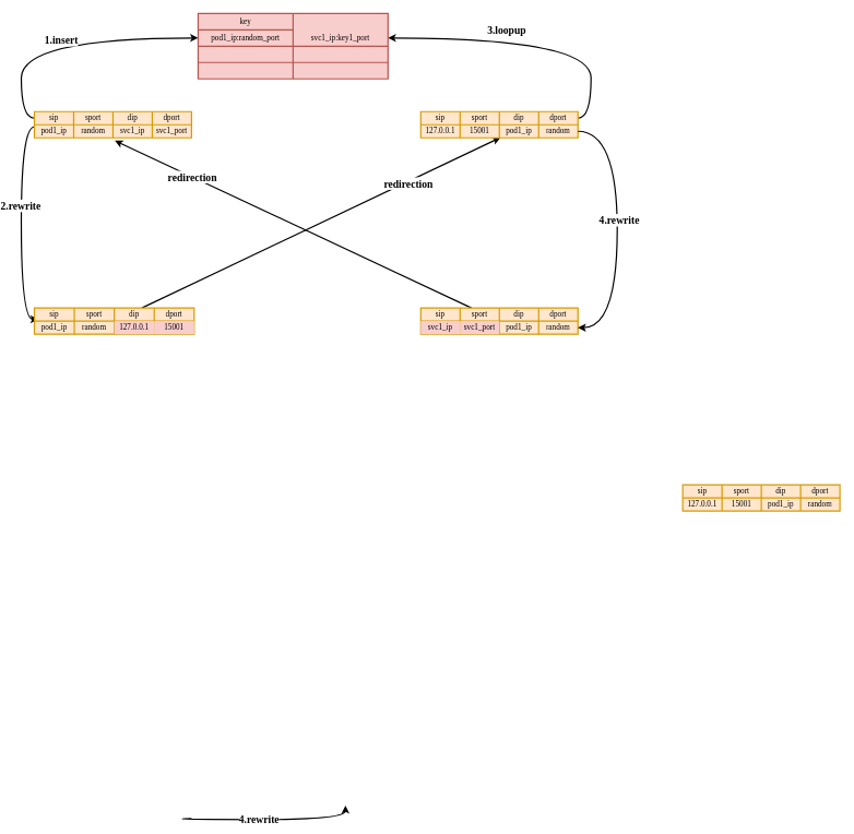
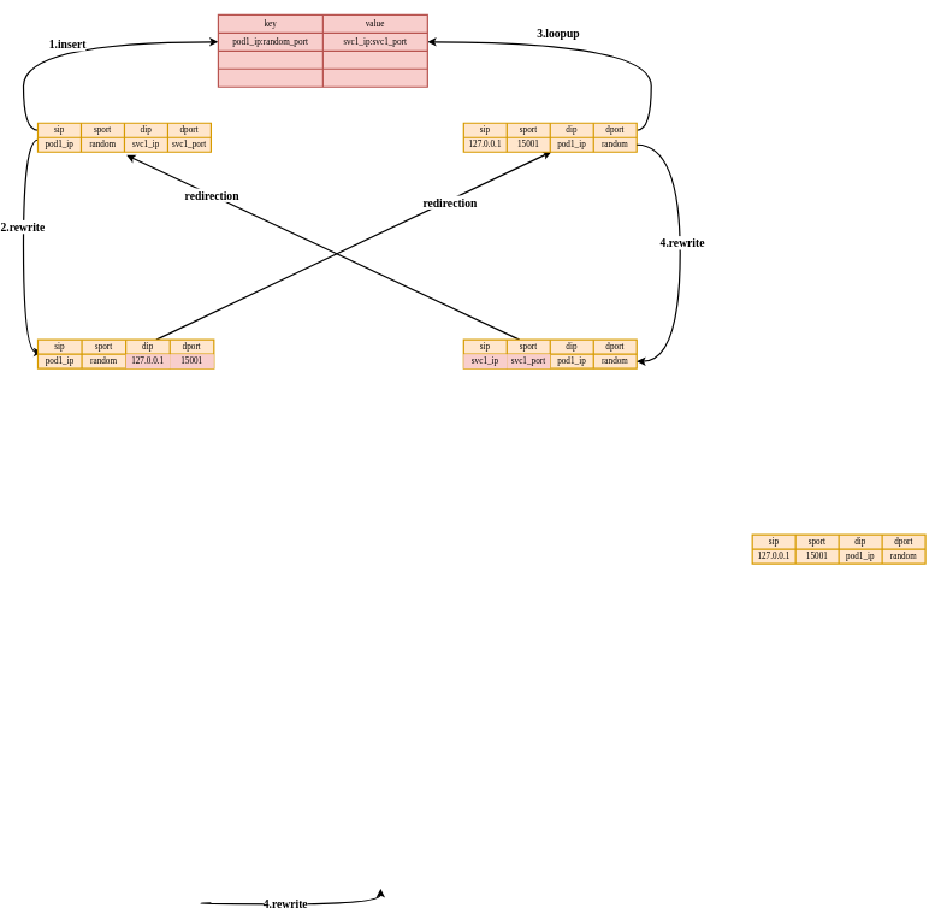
  <mxCell id="0" />
  <mxCell id="1" parent="0" />
  <mxCell id="2" style="edgeStyle=orthogonalEdgeStyle;curved=1;rounded=0;sketch=0;orthogonalLoop=1;jettySize=auto;html=1;entryX=0;entryY=0.5;entryDx=0;entryDy=0;strokeWidth=2;fontFamily=Comic Sans MS;fontSize=16;exitX=0;exitY=0.5;exitDx=0;exitDy=0;" edge="1" parent="1" source="7" target="61"><mxGeometry relative="1" as="geometry" /></mxCell>
  <mxCell id="3" value="&lt;b&gt;1.insert&lt;/b&gt;" style="edgeLabel;html=1;align=center;verticalAlign=middle;resizable=0;points=[];fontSize=16;fontFamily=Comic Sans MS;" vertex="1" connectable="0" parent="2"><mxGeometry x="-0.413" y="31" relative="1" as="geometry"><mxPoint x="91" y="-18.57" as="offset" /></mxGeometry></mxCell>
  <mxCell id="4" style="edgeStyle=orthogonalEdgeStyle;curved=1;rounded=0;sketch=0;orthogonalLoop=1;jettySize=auto;html=1;entryX=0.025;entryY=-0.133;entryDx=0;entryDy=0;entryPerimeter=0;strokeWidth=2;fontFamily=Comic Sans MS;fontSize=16;exitX=0;exitY=0.167;exitDx=0;exitDy=0;exitPerimeter=0;" edge="1" parent="1" source="12" target="25"><mxGeometry relative="1" as="geometry" /></mxCell>
  <mxCell id="5" value="&lt;b&gt;2.rewrite&lt;/b&gt;" style="edgeLabel;html=1;align=center;verticalAlign=middle;resizable=0;points=[];fontSize=16;fontFamily=Comic Sans MS;" vertex="1" connectable="0" parent="4"><mxGeometry x="-0.176" y="-2" relative="1" as="geometry"><mxPoint as="offset" /></mxGeometry></mxCell>
  <mxCell id="6" value="" style="shape=table;html=1;whiteSpace=wrap;startSize=0;container=1;collapsible=0;childLayout=tableLayout;shadow=0;fillColor=#ffe6cc;strokeColor=#d79b00;strokeWidth=2;fontFamily=Comic Sans MS;" vertex="1" parent="1"><mxGeometry x="20" y="170" width="240" height="40" as="geometry" /></mxCell>
  <mxCell id="7" value="" style="shape=partialRectangle;html=1;whiteSpace=wrap;collapsible=0;dropTarget=0;pointerEvents=0;fillColor=none;top=0;left=0;bottom=0;right=0;points=[[0,0.5],[1,0.5]];portConstraint=eastwest;fontFamily=Comic Sans MS;" vertex="1" parent="6"><mxGeometry width="240" height="20" as="geometry" /></mxCell>
  <mxCell id="8" value="sip" style="shape=partialRectangle;html=1;whiteSpace=wrap;connectable=0;overflow=hidden;fillColor=none;top=0;left=0;bottom=0;right=0;fontFamily=Comic Sans MS;" vertex="1" parent="7"><mxGeometry width="60" height="20" as="geometry" /></mxCell>
  <mxCell id="9" value="sport" style="shape=partialRectangle;html=1;whiteSpace=wrap;connectable=0;overflow=hidden;fillColor=none;top=0;left=0;bottom=0;right=0;fontFamily=Comic Sans MS;" vertex="1" parent="7"><mxGeometry x="60" width="60" height="20" as="geometry" /></mxCell>
  <mxCell id="10" value="dip" style="shape=partialRectangle;html=1;whiteSpace=wrap;connectable=0;overflow=hidden;fillColor=none;top=0;left=0;bottom=0;right=0;fontFamily=Comic Sans MS;" vertex="1" parent="7"><mxGeometry x="120" width="60" height="20" as="geometry" /></mxCell>
  <mxCell id="11" value="dport" style="shape=partialRectangle;html=1;whiteSpace=wrap;connectable=0;overflow=hidden;fillColor=none;top=0;left=0;bottom=0;right=0;fontFamily=Comic Sans MS;" vertex="1" parent="7"><mxGeometry x="180" width="60" height="20" as="geometry" /></mxCell>
  <mxCell id="12" value="" style="shape=partialRectangle;html=1;whiteSpace=wrap;collapsible=0;dropTarget=0;pointerEvents=0;fillColor=none;top=0;left=0;bottom=0;right=0;points=[[0,0.5],[1,0.5]];portConstraint=eastwest;fontFamily=Comic Sans MS;" vertex="1" parent="6"><mxGeometry y="20" width="240" height="20" as="geometry" /></mxCell>
  <mxCell id="13" value="pod1_ip" style="shape=partialRectangle;html=1;whiteSpace=wrap;connectable=0;overflow=hidden;fillColor=none;top=0;left=0;bottom=0;right=0;fontFamily=Comic Sans MS;" vertex="1" parent="12"><mxGeometry width="60" height="20" as="geometry" /></mxCell>
  <mxCell id="14" value="random" style="shape=partialRectangle;html=1;whiteSpace=wrap;connectable=0;overflow=hidden;fillColor=none;top=0;left=0;bottom=0;right=0;fontFamily=Comic Sans MS;" vertex="1" parent="12"><mxGeometry x="60" width="60" height="20" as="geometry" /></mxCell>
  <mxCell id="15" value="svc1_ip" style="shape=partialRectangle;html=1;whiteSpace=wrap;connectable=0;overflow=hidden;fillColor=none;top=0;left=0;bottom=0;right=0;fontFamily=Comic Sans MS;" vertex="1" parent="12"><mxGeometry x="120" width="60" height="20" as="geometry" /></mxCell>
  <mxCell id="16" value="svc1_port" style="shape=partialRectangle;html=1;whiteSpace=wrap;connectable=0;overflow=hidden;fillColor=none;top=0;left=0;bottom=0;right=0;fontFamily=Comic Sans MS;" vertex="1" parent="12"><mxGeometry x="180" width="60" height="20" as="geometry" /></mxCell>
  <mxCell id="17" style="rounded=0;sketch=0;orthogonalLoop=1;jettySize=auto;html=1;entryX=0.507;entryY=0.979;entryDx=0;entryDy=0;entryPerimeter=0;strokeWidth=2;fontFamily=Comic Sans MS;fontSize=16;" edge="1" parent="1" source="19" target="40"><mxGeometry relative="1" as="geometry" /></mxCell>
  <mxCell id="18" value="&lt;b&gt;redirection&lt;/b&gt;" style="edgeLabel;html=1;align=center;verticalAlign=middle;resizable=0;points=[];fontSize=16;fontFamily=Comic Sans MS;" vertex="1" connectable="0" parent="17"><mxGeometry x="-0.071" relative="1" as="geometry"><mxPoint x="151.79" y="-69.14" as="offset" /></mxGeometry></mxCell>
  <mxCell id="19" value="" style="shape=table;html=1;whiteSpace=wrap;startSize=0;container=1;collapsible=0;childLayout=tableLayout;shadow=0;fillColor=#ffe6cc;strokeColor=#d79b00;strokeWidth=2;fontFamily=Comic Sans MS;" vertex="1" parent="1"><mxGeometry x="20" y="470" width="244" height="40" as="geometry" /></mxCell>
  <mxCell id="20" value="" style="shape=partialRectangle;html=1;whiteSpace=wrap;collapsible=0;dropTarget=0;pointerEvents=0;fillColor=none;top=0;left=0;bottom=0;right=0;points=[[0,0.5],[1,0.5]];portConstraint=eastwest;fontFamily=Comic Sans MS;" vertex="1" parent="19"><mxGeometry width="244" height="20" as="geometry" /></mxCell>
  <mxCell id="21" value="sip" style="shape=partialRectangle;html=1;whiteSpace=wrap;connectable=0;overflow=hidden;fillColor=none;top=0;left=0;bottom=0;right=0;fontFamily=Comic Sans MS;" vertex="1" parent="20"><mxGeometry width="61" height="20" as="geometry" /></mxCell>
  <mxCell id="22" value="sport" style="shape=partialRectangle;html=1;whiteSpace=wrap;connectable=0;overflow=hidden;fillColor=none;top=0;left=0;bottom=0;right=0;fontFamily=Comic Sans MS;" vertex="1" parent="20"><mxGeometry x="61" width="61" height="20" as="geometry" /></mxCell>
  <mxCell id="23" value="dip" style="shape=partialRectangle;html=1;whiteSpace=wrap;connectable=0;overflow=hidden;fillColor=none;top=0;left=0;bottom=0;right=0;fontFamily=Comic Sans MS;" vertex="1" parent="20"><mxGeometry x="122" width="61" height="20" as="geometry" /></mxCell>
  <mxCell id="24" value="dport" style="shape=partialRectangle;html=1;whiteSpace=wrap;connectable=0;overflow=hidden;fillColor=none;top=0;left=0;bottom=0;right=0;fontFamily=Comic Sans MS;" vertex="1" parent="20"><mxGeometry x="183" width="61" height="20" as="geometry" /></mxCell>
  <mxCell id="25" value="" style="shape=partialRectangle;html=1;whiteSpace=wrap;collapsible=0;dropTarget=0;pointerEvents=0;fillColor=none;top=0;left=0;bottom=0;right=0;points=[[0,0.5],[1,0.5]];portConstraint=eastwest;fontFamily=Comic Sans MS;" vertex="1" parent="19"><mxGeometry y="20" width="244" height="20" as="geometry" /></mxCell>
  <mxCell id="26" value="pod1_ip" style="shape=partialRectangle;html=1;whiteSpace=wrap;connectable=0;overflow=hidden;fillColor=none;top=0;left=0;bottom=0;right=0;fontFamily=Comic Sans MS;" vertex="1" parent="25"><mxGeometry width="61" height="20" as="geometry" /></mxCell>
  <mxCell id="27" value="random" style="shape=partialRectangle;html=1;whiteSpace=wrap;connectable=0;overflow=hidden;fillColor=none;top=0;left=0;bottom=0;right=0;fontFamily=Comic Sans MS;" vertex="1" parent="25"><mxGeometry x="61" width="61" height="20" as="geometry" /></mxCell>
  <mxCell id="28" value="127.0.0.1" style="shape=partialRectangle;html=1;whiteSpace=wrap;connectable=0;overflow=hidden;fillColor=#f8cecc;top=0;left=0;bottom=0;right=0;strokeColor=#b85450;strokeWidth=2;fontFamily=Comic Sans MS;" vertex="1" parent="25"><mxGeometry x="122" width="61" height="20" as="geometry" /></mxCell>
  <mxCell id="29" value="15001" style="shape=partialRectangle;html=1;whiteSpace=wrap;connectable=0;overflow=hidden;fillColor=#f8cecc;top=0;left=0;bottom=0;right=0;perimeterSpacing=0;fontFamily=Comic Sans MS;" vertex="1" parent="25"><mxGeometry x="183" width="61" height="20" as="geometry" /></mxCell>
  <mxCell id="30" style="edgeStyle=orthogonalEdgeStyle;rounded=0;orthogonalLoop=1;jettySize=auto;html=1;curved=1;strokeWidth=2;sketch=0;" edge="1" parent="1"><mxGeometry relative="1" as="geometry"><Array as="points"><mxPoint x="246" y="1251.5" /><mxPoint x="495" y="1251.5" /></Array><mxPoint x="260" y="1250" as="sourcePoint" /><mxPoint x="495" y="1230" as="targetPoint" /></mxGeometry></mxCell>
  <mxCell id="31" value="&lt;b&gt;4.rewrite&lt;/b&gt;" style="edgeLabel;html=1;align=center;verticalAlign=middle;resizable=0;points=[];fontSize=16;fontFamily=Comic Sans MS;" vertex="1" connectable="0" parent="30"><mxGeometry x="-0.078" y="1" relative="1" as="geometry"><mxPoint as="offset" /></mxGeometry></mxCell>
  <mxCell id="32" style="edgeStyle=orthogonalEdgeStyle;curved=1;rounded=0;sketch=0;orthogonalLoop=1;jettySize=auto;html=1;entryX=1;entryY=0.5;entryDx=0;entryDy=0;strokeWidth=2;fontFamily=Comic Sans MS;fontSize=16;exitX=1;exitY=0.5;exitDx=0;exitDy=0;" edge="1" parent="1" source="35" target="61"><mxGeometry relative="1" as="geometry" /></mxCell>
  <mxCell id="33" value="&lt;b&gt;3.loopup&lt;/b&gt;" style="edgeLabel;html=1;align=center;verticalAlign=middle;resizable=0;points=[];fontSize=16;fontFamily=Comic Sans MS;" vertex="1" connectable="0" parent="32"><mxGeometry x="-0.377" y="-22" relative="1" as="geometry"><mxPoint x="-152" y="-13.57" as="offset" /></mxGeometry></mxCell>
  <mxCell id="34" value="" style="shape=table;html=1;whiteSpace=wrap;startSize=0;container=1;collapsible=0;childLayout=tableLayout;shadow=0;fillColor=#ffe6cc;strokeColor=#d79b00;strokeWidth=2;rounded=0;sketch=0;fontFamily=Comic Sans MS;" vertex="1" parent="1"><mxGeometry x="610" y="170" width="240" height="40" as="geometry" /></mxCell>
  <mxCell id="35" value="" style="shape=partialRectangle;html=1;whiteSpace=wrap;collapsible=0;dropTarget=0;pointerEvents=0;fillColor=none;top=0;left=0;bottom=0;right=0;points=[[0,0.5],[1,0.5]];portConstraint=eastwest;fontFamily=Comic Sans MS;" vertex="1" parent="34"><mxGeometry width="240" height="20" as="geometry" /></mxCell>
  <mxCell id="36" value="sip" style="shape=partialRectangle;html=1;whiteSpace=wrap;connectable=0;overflow=hidden;fillColor=none;top=0;left=0;bottom=0;right=0;fontFamily=Comic Sans MS;" vertex="1" parent="35"><mxGeometry width="60" height="20" as="geometry" /></mxCell>
  <mxCell id="37" value="sport" style="shape=partialRectangle;html=1;whiteSpace=wrap;connectable=0;overflow=hidden;fillColor=none;top=0;left=0;bottom=0;right=0;fontFamily=Comic Sans MS;" vertex="1" parent="35"><mxGeometry x="60" width="60" height="20" as="geometry" /></mxCell>
  <mxCell id="38" value="dip" style="shape=partialRectangle;html=1;whiteSpace=wrap;connectable=0;overflow=hidden;fillColor=none;top=0;left=0;bottom=0;right=0;fontFamily=Comic Sans MS;" vertex="1" parent="35"><mxGeometry x="120" width="60" height="20" as="geometry" /></mxCell>
  <mxCell id="39" value="dport" style="shape=partialRectangle;html=1;whiteSpace=wrap;connectable=0;overflow=hidden;fillColor=none;top=0;left=0;bottom=0;right=0;fontFamily=Comic Sans MS;" vertex="1" parent="35"><mxGeometry x="180" width="60" height="20" as="geometry" /></mxCell>
  <mxCell id="40" value="" style="shape=partialRectangle;html=1;whiteSpace=wrap;collapsible=0;dropTarget=0;pointerEvents=0;fillColor=none;top=0;left=0;bottom=0;right=0;points=[[0,0.5],[1,0.5]];portConstraint=eastwest;fontFamily=Comic Sans MS;" vertex="1" parent="34"><mxGeometry y="20" width="240" height="20" as="geometry" /></mxCell>
  <mxCell id="41" value="127.0.0.1" style="shape=partialRectangle;html=1;whiteSpace=wrap;connectable=0;overflow=hidden;fillColor=none;top=0;left=0;bottom=0;right=0;fontFamily=Comic Sans MS;" vertex="1" parent="40"><mxGeometry width="60" height="20" as="geometry" /></mxCell>
  <mxCell id="42" value="15001" style="shape=partialRectangle;html=1;whiteSpace=wrap;connectable=0;overflow=hidden;fillColor=none;top=0;left=0;bottom=0;right=0;fontFamily=Comic Sans MS;" vertex="1" parent="40"><mxGeometry x="60" width="60" height="20" as="geometry" /></mxCell>
  <mxCell id="43" value="pod1_ip" style="shape=partialRectangle;html=1;whiteSpace=wrap;connectable=0;overflow=hidden;fillColor=none;top=0;left=0;bottom=0;right=0;fontFamily=Comic Sans MS;" vertex="1" parent="40"><mxGeometry x="120" width="60" height="20" as="geometry" /></mxCell>
  <mxCell id="44" value="random" style="shape=partialRectangle;html=1;whiteSpace=wrap;connectable=0;overflow=hidden;fillColor=none;top=0;left=0;bottom=0;right=0;fontFamily=Comic Sans MS;" vertex="1" parent="40"><mxGeometry x="180" width="60" height="20" as="geometry" /></mxCell>
  <mxCell id="45" style="edgeStyle=none;rounded=0;sketch=0;orthogonalLoop=1;jettySize=auto;html=1;entryX=0.512;entryY=1.217;entryDx=0;entryDy=0;entryPerimeter=0;strokeWidth=2;fontFamily=Comic Sans MS;fontSize=16;" edge="1" parent="1" source="46" target="12"><mxGeometry relative="1" as="geometry" /></mxCell>
  <mxCell id="46" value="" style="shape=table;html=1;whiteSpace=wrap;startSize=0;container=1;collapsible=0;childLayout=tableLayout;shadow=0;fillColor=#ffe6cc;strokeColor=#d79b00;strokeWidth=2;rounded=0;sketch=0;fontFamily=Comic Sans MS;" vertex="1" parent="1"><mxGeometry x="610" y="470" width="240" height="40" as="geometry" /></mxCell>
  <mxCell id="47" value="" style="shape=partialRectangle;html=1;whiteSpace=wrap;collapsible=0;dropTarget=0;pointerEvents=0;fillColor=none;top=0;left=0;bottom=0;right=0;points=[[0,0.5],[1,0.5]];portConstraint=eastwest;fontFamily=Comic Sans MS;" vertex="1" parent="46"><mxGeometry width="240" height="20" as="geometry" /></mxCell>
  <mxCell id="48" value="sip" style="shape=partialRectangle;html=1;whiteSpace=wrap;connectable=0;overflow=hidden;fillColor=none;top=0;left=0;bottom=0;right=0;fontFamily=Comic Sans MS;" vertex="1" parent="47"><mxGeometry width="60" height="20" as="geometry" /></mxCell>
  <mxCell id="49" value="sport" style="shape=partialRectangle;html=1;whiteSpace=wrap;connectable=0;overflow=hidden;fillColor=none;top=0;left=0;bottom=0;right=0;fontFamily=Comic Sans MS;" vertex="1" parent="47"><mxGeometry x="60" width="60" height="20" as="geometry" /></mxCell>
  <mxCell id="50" value="dip" style="shape=partialRectangle;html=1;whiteSpace=wrap;connectable=0;overflow=hidden;fillColor=none;top=0;left=0;bottom=0;right=0;fontFamily=Comic Sans MS;" vertex="1" parent="47"><mxGeometry x="120" width="60" height="20" as="geometry" /></mxCell>
  <mxCell id="51" value="dport" style="shape=partialRectangle;html=1;whiteSpace=wrap;connectable=0;overflow=hidden;fillColor=none;top=0;left=0;bottom=0;right=0;fontFamily=Comic Sans MS;" vertex="1" parent="47"><mxGeometry x="180" width="60" height="20" as="geometry" /></mxCell>
  <mxCell id="52" value="" style="shape=partialRectangle;html=1;whiteSpace=wrap;collapsible=0;dropTarget=0;pointerEvents=0;fillColor=none;top=0;left=0;bottom=0;right=0;points=[[0,0.5],[1,0.5]];portConstraint=eastwest;fontFamily=Comic Sans MS;" vertex="1" parent="46"><mxGeometry y="20" width="240" height="20" as="geometry" /></mxCell>
  <mxCell id="53" value="svc1_ip" style="shape=partialRectangle;html=1;whiteSpace=wrap;connectable=0;overflow=hidden;fillColor=#f8cecc;top=0;left=0;bottom=0;right=0;fontFamily=Comic Sans MS;strokeColor=#b85450;" vertex="1" parent="52"><mxGeometry width="60" height="20" as="geometry" /></mxCell>
  <mxCell id="54" value="svc1_port" style="shape=partialRectangle;html=1;whiteSpace=wrap;connectable=0;overflow=hidden;fillColor=#f8cecc;top=0;left=0;bottom=0;right=0;fontFamily=Comic Sans MS;strokeColor=#b85450;" vertex="1" parent="52"><mxGeometry x="60" width="60" height="20" as="geometry" /></mxCell>
  <mxCell id="55" value="pod1_ip" style="shape=partialRectangle;html=1;whiteSpace=wrap;connectable=0;overflow=hidden;fillColor=none;top=0;left=0;bottom=0;right=0;fontFamily=Comic Sans MS;" vertex="1" parent="52"><mxGeometry x="120" width="60" height="20" as="geometry" /></mxCell>
  <mxCell id="56" value="random" style="shape=partialRectangle;html=1;whiteSpace=wrap;connectable=0;overflow=hidden;fillColor=none;top=0;left=0;bottom=0;right=0;fontFamily=Comic Sans MS;" vertex="1" parent="52"><mxGeometry x="180" width="60" height="20" as="geometry" /></mxCell>
  <mxCell id="57" value="" style="shape=table;html=1;whiteSpace=wrap;startSize=0;container=1;collapsible=0;childLayout=tableLayout;fillColor=#f8cecc;strokeColor=#b85450;strokeWidth=2;fontFamily=Comic Sans MS;" vertex="1" parent="1"><mxGeometry x="270" y="20" width="290" height="100" as="geometry" /></mxCell>
  <mxCell id="58" value="" style="shape=partialRectangle;html=1;whiteSpace=wrap;collapsible=0;dropTarget=0;pointerEvents=0;fillColor=none;top=0;left=0;bottom=0;right=0;points=[[0,0.5],[1,0.5]];portConstraint=eastwest;fontFamily=Comic Sans MS;" vertex="1" parent="57"><mxGeometry width="290" height="25" as="geometry" /></mxCell>
  <mxCell id="59" value="key" style="shape=partialRectangle;html=1;whiteSpace=wrap;connectable=0;overflow=hidden;fillColor=none;top=0;left=0;bottom=0;right=0;fontFamily=Comic Sans MS;" vertex="1" parent="58"><mxGeometry width="145" height="25" as="geometry" /></mxCell>
+ <mxCell id="60" value="value" style="shape=partialRectangle;html=1;whiteSpace=wrap;connectable=0;overflow=hidden;fillColor=none;top=0;left=0;bottom=0;right=0;fontFamily=Comic Sans MS;" vertex="1" parent="58"><mxGeometry x="145" width="145" height="25" as="geometry" /></mxCell>
  <mxCell id="61" value="" style="shape=partialRectangle;html=1;whiteSpace=wrap;collapsible=0;dropTarget=0;pointerEvents=0;fillColor=none;top=0;left=0;bottom=0;right=0;points=[[0,0.5],[1,0.5]];portConstraint=eastwest;fontFamily=Comic Sans MS;" vertex="1" parent="57"><mxGeometry y="25" width="290" height="25" as="geometry" /></mxCell>
  <mxCell id="62" value="pod1_ip:random_port" style="shape=partialRectangle;html=1;whiteSpace=wrap;connectable=0;overflow=hidden;fillColor=none;top=0;left=0;bottom=0;right=0;fontFamily=Comic Sans MS;" vertex="1" parent="61"><mxGeometry width="145" height="25" as="geometry" /></mxCell>
- <mxCell id="63" value="svc1_ip:key1_port" style="shape=partialRectangle;html=1;whiteSpace=wrap;connectable=0;overflow=hidden;fillColor=none;top=0;left=0;bottom=0;right=0;fontFamily=Comic Sans MS;" vertex="1" parent="61"><mxGeometry x="145" width="145" height="25" as="geometry" /></mxCell>
+ <mxCell id="63" value="svc1_ip:svc1_port" style="shape=partialRectangle;html=1;whiteSpace=wrap;connectable=0;overflow=hidden;fillColor=none;top=0;left=0;bottom=0;right=0;fontFamily=Comic Sans MS;" vertex="1" parent="61"><mxGeometry x="145" width="145" height="25" as="geometry" /></mxCell>
  <mxCell id="64" value="" style="shape=partialRectangle;html=1;whiteSpace=wrap;collapsible=0;dropTarget=0;pointerEvents=0;fillColor=none;top=0;left=0;bottom=0;right=0;points=[[0,0.5],[1,0.5]];portConstraint=eastwest;fontFamily=Comic Sans MS;" vertex="1" parent="57"><mxGeometry y="50" width="290" height="25" as="geometry" /></mxCell>
  <mxCell id="65" value="" style="shape=partialRectangle;html=1;whiteSpace=wrap;connectable=0;overflow=hidden;fillColor=none;top=0;left=0;bottom=0;right=0;fontFamily=Comic Sans MS;" vertex="1" parent="64"><mxGeometry width="145" height="25" as="geometry" /></mxCell>
  <mxCell id="66" value="" style="shape=partialRectangle;html=1;whiteSpace=wrap;connectable=0;overflow=hidden;fillColor=none;top=0;left=0;bottom=0;right=0;fontFamily=Comic Sans MS;" vertex="1" parent="64"><mxGeometry x="145" width="145" height="25" as="geometry" /></mxCell>
  <mxCell id="67" value="" style="shape=partialRectangle;html=1;whiteSpace=wrap;collapsible=0;dropTarget=0;pointerEvents=0;fillColor=none;top=0;left=0;bottom=0;right=0;points=[[0,0.5],[1,0.5]];portConstraint=eastwest;fontFamily=Comic Sans MS;" vertex="1" parent="57"><mxGeometry y="75" width="290" height="25" as="geometry" /></mxCell>
  <mxCell id="68" value="" style="shape=partialRectangle;html=1;whiteSpace=wrap;connectable=0;overflow=hidden;fillColor=none;top=0;left=0;bottom=0;right=0;fontFamily=Comic Sans MS;" vertex="1" parent="67"><mxGeometry width="145" height="25" as="geometry" /></mxCell>
  <mxCell id="69" value="" style="shape=partialRectangle;html=1;whiteSpace=wrap;connectable=0;overflow=hidden;fillColor=none;top=0;left=0;bottom=0;right=0;fontFamily=Comic Sans MS;" vertex="1" parent="67"><mxGeometry x="145" width="145" height="25" as="geometry" /></mxCell>
  <mxCell id="70" value="" style="shape=table;html=1;whiteSpace=wrap;startSize=0;container=1;collapsible=0;childLayout=tableLayout;shadow=0;fillColor=#ffe6cc;strokeColor=#d79b00;strokeWidth=2;rounded=0;sketch=0;fontFamily=Comic Sans MS;" vertex="1" parent="1"><mxGeometry x="1010" y="740" width="240" height="40" as="geometry" /></mxCell>
  <mxCell id="71" value="" style="shape=partialRectangle;html=1;whiteSpace=wrap;collapsible=0;dropTarget=0;pointerEvents=0;fillColor=none;top=0;left=0;bottom=0;right=0;points=[[0,0.5],[1,0.5]];portConstraint=eastwest;fontFamily=Comic Sans MS;" vertex="1" parent="70"><mxGeometry width="240" height="20" as="geometry" /></mxCell>
  <mxCell id="72" value="sip" style="shape=partialRectangle;html=1;whiteSpace=wrap;connectable=0;overflow=hidden;fillColor=none;top=0;left=0;bottom=0;right=0;fontFamily=Comic Sans MS;" vertex="1" parent="71"><mxGeometry width="60" height="20" as="geometry" /></mxCell>
  <mxCell id="73" value="sport" style="shape=partialRectangle;html=1;whiteSpace=wrap;connectable=0;overflow=hidden;fillColor=none;top=0;left=0;bottom=0;right=0;fontFamily=Comic Sans MS;" vertex="1" parent="71"><mxGeometry x="60" width="60" height="20" as="geometry" /></mxCell>
  <mxCell id="74" value="dip" style="shape=partialRectangle;html=1;whiteSpace=wrap;connectable=0;overflow=hidden;fillColor=none;top=0;left=0;bottom=0;right=0;fontFamily=Comic Sans MS;" vertex="1" parent="71"><mxGeometry x="120" width="60" height="20" as="geometry" /></mxCell>
  <mxCell id="75" value="dport" style="shape=partialRectangle;html=1;whiteSpace=wrap;connectable=0;overflow=hidden;fillColor=none;top=0;left=0;bottom=0;right=0;fontFamily=Comic Sans MS;" vertex="1" parent="71"><mxGeometry x="180" width="60" height="20" as="geometry" /></mxCell>
  <mxCell id="76" value="" style="shape=partialRectangle;html=1;whiteSpace=wrap;collapsible=0;dropTarget=0;pointerEvents=0;fillColor=none;top=0;left=0;bottom=0;right=0;points=[[0,0.5],[1,0.5]];portConstraint=eastwest;fontFamily=Comic Sans MS;" vertex="1" parent="70"><mxGeometry y="20" width="240" height="20" as="geometry" /></mxCell>
  <mxCell id="77" value="127.0.0.1" style="shape=partialRectangle;html=1;whiteSpace=wrap;connectable=0;overflow=hidden;fillColor=none;top=0;left=0;bottom=0;right=0;fontFamily=Comic Sans MS;" vertex="1" parent="76"><mxGeometry width="60" height="20" as="geometry" /></mxCell>
  <mxCell id="78" value="15001" style="shape=partialRectangle;html=1;whiteSpace=wrap;connectable=0;overflow=hidden;fillColor=none;top=0;left=0;bottom=0;right=0;fontFamily=Comic Sans MS;" vertex="1" parent="76"><mxGeometry x="60" width="60" height="20" as="geometry" /></mxCell>
  <mxCell id="79" value="pod1_ip" style="shape=partialRectangle;html=1;whiteSpace=wrap;connectable=0;overflow=hidden;fillColor=none;top=0;left=0;bottom=0;right=0;fontFamily=Comic Sans MS;" vertex="1" parent="76"><mxGeometry x="120" width="60" height="20" as="geometry" /></mxCell>
  <mxCell id="80" value="random" style="shape=partialRectangle;html=1;whiteSpace=wrap;connectable=0;overflow=hidden;fillColor=none;top=0;left=0;bottom=0;right=0;fontFamily=Comic Sans MS;" vertex="1" parent="76"><mxGeometry x="180" width="60" height="20" as="geometry" /></mxCell>
  <mxCell id="81" style="edgeStyle=orthogonalEdgeStyle;curved=1;rounded=0;sketch=0;orthogonalLoop=1;jettySize=auto;html=1;entryX=1;entryY=0.5;entryDx=0;entryDy=0;strokeWidth=2;fontFamily=Comic Sans MS;fontSize=16;exitX=1;exitY=0.5;exitDx=0;exitDy=0;" edge="1" parent="1" source="40" target="52"><mxGeometry relative="1" as="geometry"><Array as="points"><mxPoint x="910" y="200" /><mxPoint x="910" y="500" /></Array></mxGeometry></mxCell>
  <mxCell id="82" value="&lt;b&gt;4.rewrite&lt;/b&gt;" style="edgeLabel;html=1;align=center;verticalAlign=middle;resizable=0;points=[];fontSize=16;fontFamily=Comic Sans MS;" vertex="1" connectable="0" parent="81"><mxGeometry x="-0.07" y="2" relative="1" as="geometry"><mxPoint as="offset" /></mxGeometry></mxCell>
  <mxCell id="83" value="&lt;b&gt;redirection&lt;/b&gt;" style="edgeLabel;html=1;align=center;verticalAlign=middle;resizable=0;points=[];fontSize=16;fontFamily=Comic Sans MS;" vertex="1" connectable="0" parent="1"><mxGeometry x="260.001" y="269.998" as="geometry" /></mxCell>
